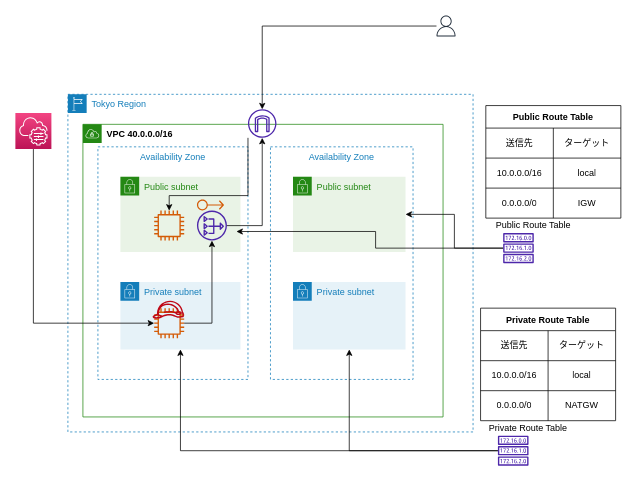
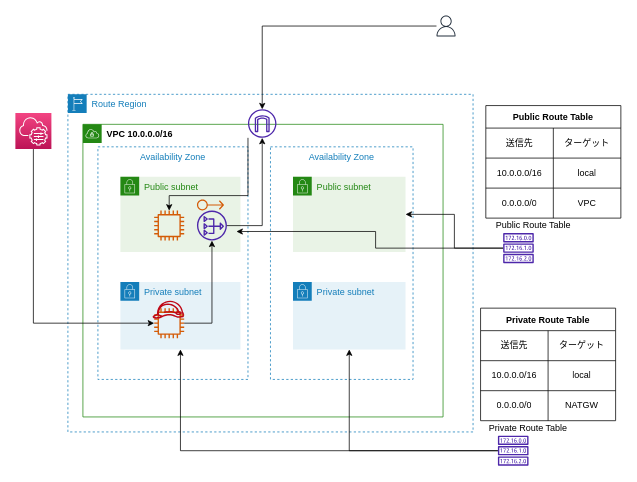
  <mxCell id="0" />
  <mxCell id="1" parent="0" />
- <mxCell id="2" value="Tokyo Region" style="points=[[0,0],[0.25,0],[0.5,0],[0.75,0],[1,0],[1,0.25],[1,0.5],[1,0.75],[1,1],[0.75,1],[0.5,1],[0.25,1],[0,1],[0,0.75],[0,0.5],[0,0.25]];outlineConnect=0;gradientColor=none;html=1;whiteSpace=wrap;fontSize=12;fontStyle=0;container=1;pointerEvents=0;collapsible=0;recursiveResize=0;shape=mxgraph.aws4.group;grIcon=mxgraph.aws4.group_region;strokeColor=#147EBA;fillColor=none;verticalAlign=top;align=left;spacingLeft=30;fontColor=#147EBA;dashed=1;" parent="1" vertex="1"><mxGeometry x="90" y="125" width="540" height="450" as="geometry" /></mxCell>
- <mxCell id="3" value="&lt;b&gt;&lt;font color=&quot;#000000&quot;&gt;VPC 40.0.0.0/16&lt;/font&gt;&lt;/b&gt;" style="points=[[0,0],[0.25,0],[0.5,0],[0.75,0],[1,0],[1,0.25],[1,0.5],[1,0.75],[1,1],[0.75,1],[0.5,1],[0.25,1],[0,1],[0,0.75],[0,0.5],[0,0.25]];outlineConnect=0;gradientColor=none;html=1;whiteSpace=wrap;fontSize=12;fontStyle=0;container=1;pointerEvents=0;collapsible=0;recursiveResize=0;shape=mxgraph.aws4.group;grIcon=mxgraph.aws4.group_vpc;strokeColor=#248814;fillColor=none;verticalAlign=top;align=left;spacingLeft=30;fontColor=#AAB7B8;dashed=0;" parent="2" vertex="1"><mxGeometry x="20" y="40" width="480" height="390" as="geometry" /></mxCell>
+ <mxCell id="2" value="Route Region" style="points=[[0,0],[0.25,0],[0.5,0],[0.75,0],[1,0],[1,0.25],[1,0.5],[1,0.75],[1,1],[0.75,1],[0.5,1],[0.25,1],[0,1],[0,0.75],[0,0.5],[0,0.25]];outlineConnect=0;gradientColor=none;html=1;whiteSpace=wrap;fontSize=12;fontStyle=0;container=1;pointerEvents=0;collapsible=0;recursiveResize=0;shape=mxgraph.aws4.group;grIcon=mxgraph.aws4.group_region;strokeColor=#147EBA;fillColor=none;verticalAlign=top;align=left;spacingLeft=30;fontColor=#147EBA;dashed=1;" parent="1" vertex="1"><mxGeometry x="90" y="125" width="540" height="450" as="geometry" /></mxCell>
+ <mxCell id="3" value="&lt;b&gt;&lt;font color=&quot;#000000&quot;&gt;VPC 10.0.0.0/16&lt;/font&gt;&lt;/b&gt;" style="points=[[0,0],[0.25,0],[0.5,0],[0.75,0],[1,0],[1,0.25],[1,0.5],[1,0.75],[1,1],[0.75,1],[0.5,1],[0.25,1],[0,1],[0,0.75],[0,0.5],[0,0.25]];outlineConnect=0;gradientColor=none;html=1;whiteSpace=wrap;fontSize=12;fontStyle=0;container=1;pointerEvents=0;collapsible=0;recursiveResize=0;shape=mxgraph.aws4.group;grIcon=mxgraph.aws4.group_vpc;strokeColor=#248814;fillColor=none;verticalAlign=top;align=left;spacingLeft=30;fontColor=#AAB7B8;dashed=0;" parent="2" vertex="1"><mxGeometry x="20" y="40" width="480" height="390" as="geometry" /></mxCell>
  <mxCell id="4" value="Availability Zone" style="fillColor=none;strokeColor=#147EBA;dashed=1;verticalAlign=top;fontStyle=0;fontColor=#147EBA;" parent="3" vertex="1"><mxGeometry x="20" y="30" width="200" height="310" as="geometry" /></mxCell>
  <mxCell id="5" value="Availability Zone" style="fillColor=none;strokeColor=#147EBA;dashed=1;verticalAlign=top;fontStyle=0;fontColor=#147EBA;" parent="3" vertex="1"><mxGeometry x="250" y="30" width="190" height="310" as="geometry" /></mxCell>
  <mxCell id="6" value="Public subnet" style="points=[[0,0],[0.25,0],[0.5,0],[0.75,0],[1,0],[1,0.25],[1,0.5],[1,0.75],[1,1],[0.75,1],[0.5,1],[0.25,1],[0,1],[0,0.75],[0,0.5],[0,0.25]];outlineConnect=0;gradientColor=none;html=1;whiteSpace=wrap;fontSize=12;fontStyle=0;container=1;pointerEvents=0;collapsible=0;recursiveResize=0;shape=mxgraph.aws4.group;grIcon=mxgraph.aws4.group_security_group;grStroke=0;strokeColor=#248814;fillColor=#E9F3E6;verticalAlign=top;align=left;spacingLeft=30;fontColor=#248814;dashed=0;" parent="3" vertex="1"><mxGeometry x="50" y="70" width="160" height="100" as="geometry" /></mxCell>
  <mxCell id="7" value="" style="sketch=0;outlineConnect=0;fontColor=#232F3E;gradientColor=none;fillColor=#4D27AA;strokeColor=none;dashed=0;verticalLabelPosition=bottom;verticalAlign=top;align=center;html=1;fontSize=12;fontStyle=0;aspect=fixed;pointerEvents=1;shape=mxgraph.aws4.nat_gateway;" parent="6" vertex="1"><mxGeometry x="102" y="45" width="40" height="40" as="geometry" /></mxCell>
  <mxCell id="8" value="" style="sketch=0;outlineConnect=0;fontColor=#232F3E;gradientColor=none;fillColor=#D45B07;strokeColor=none;dashed=0;verticalLabelPosition=bottom;verticalAlign=top;align=center;html=1;fontSize=12;fontStyle=0;aspect=fixed;pointerEvents=1;shape=mxgraph.aws4.elastic_ip_address;" parent="6" vertex="1"><mxGeometry x="102" y="30" width="36" height="15" as="geometry" /></mxCell>
  <mxCell id="9" value="Public subnet" style="points=[[0,0],[0.25,0],[0.5,0],[0.75,0],[1,0],[1,0.25],[1,0.5],[1,0.75],[1,1],[0.75,1],[0.5,1],[0.25,1],[0,1],[0,0.75],[0,0.5],[0,0.25]];outlineConnect=0;gradientColor=none;html=1;whiteSpace=wrap;fontSize=12;fontStyle=0;container=1;pointerEvents=0;collapsible=0;recursiveResize=0;shape=mxgraph.aws4.group;grIcon=mxgraph.aws4.group_security_group;grStroke=0;strokeColor=#248814;fillColor=#E9F3E6;verticalAlign=top;align=left;spacingLeft=30;fontColor=#248814;dashed=0;" parent="3" vertex="1"><mxGeometry x="280" y="70" width="150" height="100" as="geometry" /></mxCell>
  <mxCell id="10" value="Private subnet" style="points=[[0,0],[0.25,0],[0.5,0],[0.75,0],[1,0],[1,0.25],[1,0.5],[1,0.75],[1,1],[0.75,1],[0.5,1],[0.25,1],[0,1],[0,0.75],[0,0.5],[0,0.25]];outlineConnect=0;gradientColor=none;html=1;whiteSpace=wrap;fontSize=12;fontStyle=0;container=1;pointerEvents=0;collapsible=0;recursiveResize=0;shape=mxgraph.aws4.group;grIcon=mxgraph.aws4.group_security_group;grStroke=0;strokeColor=#147EBA;fillColor=#E6F2F8;verticalAlign=top;align=left;spacingLeft=30;fontColor=#147EBA;dashed=0;" parent="3" vertex="1"><mxGeometry x="50" y="210" width="160" height="90" as="geometry" /></mxCell>
  <mxCell id="11" value="" style="sketch=0;outlineConnect=0;fontColor=#232F3E;gradientColor=none;fillColor=#D45B07;strokeColor=none;dashed=0;verticalLabelPosition=bottom;verticalAlign=top;align=center;html=1;fontSize=12;fontStyle=0;aspect=fixed;pointerEvents=1;shape=mxgraph.aws4.instance2;" parent="10" vertex="1"><mxGeometry x="45" y="35" width="40" height="40" as="geometry" /></mxCell>
  <mxCell id="12" value="" style="sketch=0;outlineConnect=0;fontColor=#232F3E;gradientColor=none;fillColor=#BF0816;strokeColor=none;dashed=0;verticalLabelPosition=bottom;verticalAlign=top;align=center;html=1;fontSize=12;fontStyle=0;aspect=fixed;pointerEvents=1;shape=mxgraph.aws4.role;" parent="10" vertex="1"><mxGeometry x="42.45" y="25" width="42.55" height="24" as="geometry" /></mxCell>
  <mxCell id="13" value="Private subnet" style="points=[[0,0],[0.25,0],[0.5,0],[0.75,0],[1,0],[1,0.25],[1,0.5],[1,0.75],[1,1],[0.75,1],[0.5,1],[0.25,1],[0,1],[0,0.75],[0,0.5],[0,0.25]];outlineConnect=0;gradientColor=none;html=1;whiteSpace=wrap;fontSize=12;fontStyle=0;container=1;pointerEvents=0;collapsible=0;recursiveResize=0;shape=mxgraph.aws4.group;grIcon=mxgraph.aws4.group_security_group;grStroke=0;strokeColor=#147EBA;fillColor=#E6F2F8;verticalAlign=top;align=left;spacingLeft=30;fontColor=#147EBA;dashed=0;" parent="3" vertex="1"><mxGeometry x="280" y="210" width="150" height="90" as="geometry" /></mxCell>
  <mxCell id="14" value="" style="sketch=0;outlineConnect=0;fontColor=#232F3E;gradientColor=none;fillColor=#D45B07;strokeColor=none;dashed=0;verticalLabelPosition=bottom;verticalAlign=top;align=center;html=1;fontSize=12;fontStyle=0;aspect=fixed;pointerEvents=1;shape=mxgraph.aws4.instance2;" parent="3" vertex="1"><mxGeometry x="95" y="115" width="40" height="40" as="geometry" /></mxCell>
  <mxCell id="15" style="edgeStyle=orthogonalEdgeStyle;rounded=0;orthogonalLoop=1;jettySize=auto;html=1;fontColor=#000000;" parent="3" source="16" target="14" edge="1"><mxGeometry relative="1" as="geometry"><Array as="points"><mxPoint x="220" y="95" /><mxPoint x="115" y="95" /></Array></mxGeometry></mxCell>
  <mxCell id="16" value="" style="sketch=0;outlineConnect=0;fontColor=#232F3E;gradientColor=none;fillColor=#4D27AA;strokeColor=none;dashed=0;verticalLabelPosition=bottom;verticalAlign=top;align=center;html=1;fontSize=12;fontStyle=0;aspect=fixed;pointerEvents=1;shape=mxgraph.aws4.internet_gateway;" parent="3" vertex="1"><mxGeometry x="220" y="-20" width="38" height="38" as="geometry" /></mxCell>
  <mxCell id="17" style="edgeStyle=orthogonalEdgeStyle;rounded=0;orthogonalLoop=1;jettySize=auto;html=1;fontColor=#000000;" parent="3" source="11" target="7" edge="1"><mxGeometry relative="1" as="geometry" /></mxCell>
  <mxCell id="18" style="edgeStyle=orthogonalEdgeStyle;rounded=0;orthogonalLoop=1;jettySize=auto;html=1;fontColor=#000000;" parent="3" source="7" target="16" edge="1"><mxGeometry relative="1" as="geometry" /></mxCell>
  <mxCell id="19" style="edgeStyle=orthogonalEdgeStyle;rounded=0;orthogonalLoop=1;jettySize=auto;html=1;entryX=0.923;entryY=0.364;entryDx=0;entryDy=0;entryPerimeter=0;" parent="1" source="21" target="4" edge="1"><mxGeometry relative="1" as="geometry" /></mxCell>
  <mxCell id="20" style="edgeStyle=orthogonalEdgeStyle;rounded=0;orthogonalLoop=1;jettySize=auto;html=1;fontColor=#000000;" parent="1" source="21" target="9" edge="1"><mxGeometry relative="1" as="geometry" /></mxCell>
  <mxCell id="21" value="" style="sketch=0;outlineConnect=0;fontColor=#232F3E;gradientColor=none;fillColor=#4D27AA;strokeColor=none;dashed=0;verticalLabelPosition=bottom;verticalAlign=top;align=center;html=1;fontSize=12;fontStyle=0;aspect=fixed;pointerEvents=1;shape=mxgraph.aws4.route_table;" parent="1" vertex="1"><mxGeometry x="670" y="310" width="41.05" height="40" as="geometry" /></mxCell>
  <mxCell id="22" value="Public Route Table" style="text;html=1;align=center;verticalAlign=middle;resizable=0;points=[];autosize=1;strokeColor=none;fillColor=none;" parent="1" vertex="1"><mxGeometry x="650" y="290" width="120" height="20" as="geometry" /></mxCell>
  <mxCell id="23" value="Public Route Table" style="shape=table;startSize=30;container=1;collapsible=0;childLayout=tableLayout;fontStyle=1;align=center;" parent="1" vertex="1"><mxGeometry x="647" y="140" width="180" height="150" as="geometry" /></mxCell>
  <mxCell id="24" value="" style="shape=tableRow;horizontal=0;startSize=0;swimlaneHead=0;swimlaneBody=0;top=0;left=0;bottom=0;right=0;collapsible=0;dropTarget=0;fillColor=none;points=[[0,0.5],[1,0.5]];portConstraint=eastwest;" parent="23" vertex="1"><mxGeometry y="30" width="180" height="40" as="geometry" /></mxCell>
  <mxCell id="25" value="送信先" style="shape=partialRectangle;html=1;whiteSpace=wrap;connectable=0;fillColor=none;top=0;left=0;bottom=0;right=0;overflow=hidden;" parent="24" vertex="1"><mxGeometry width="90" height="40" as="geometry"><mxRectangle width="90" height="40" as="alternateBounds" /></mxGeometry></mxCell>
  <mxCell id="26" value="ターゲット" style="shape=partialRectangle;html=1;whiteSpace=wrap;connectable=0;fillColor=none;top=0;left=0;bottom=0;right=0;overflow=hidden;" parent="24" vertex="1"><mxGeometry x="90" width="90" height="40" as="geometry"><mxRectangle width="90" height="40" as="alternateBounds" /></mxGeometry></mxCell>
  <mxCell id="27" value="" style="shape=tableRow;horizontal=0;startSize=0;swimlaneHead=0;swimlaneBody=0;top=0;left=0;bottom=0;right=0;collapsible=0;dropTarget=0;fillColor=none;points=[[0,0.5],[1,0.5]];portConstraint=eastwest;" parent="23" vertex="1"><mxGeometry y="70" width="180" height="40" as="geometry" /></mxCell>
  <mxCell id="28" value="10.0.0.0/16" style="shape=partialRectangle;html=1;whiteSpace=wrap;connectable=0;fillColor=none;top=0;left=0;bottom=0;right=0;overflow=hidden;" parent="27" vertex="1"><mxGeometry width="90" height="40" as="geometry"><mxRectangle width="90" height="40" as="alternateBounds" /></mxGeometry></mxCell>
  <mxCell id="29" value="local" style="shape=partialRectangle;html=1;whiteSpace=wrap;connectable=0;fillColor=none;top=0;left=0;bottom=0;right=0;overflow=hidden;" parent="27" vertex="1"><mxGeometry x="90" width="90" height="40" as="geometry"><mxRectangle width="90" height="40" as="alternateBounds" /></mxGeometry></mxCell>
  <mxCell id="30" value="" style="shape=tableRow;horizontal=0;startSize=0;swimlaneHead=0;swimlaneBody=0;top=0;left=0;bottom=0;right=0;collapsible=0;dropTarget=0;fillColor=none;points=[[0,0.5],[1,0.5]];portConstraint=eastwest;" parent="23" vertex="1"><mxGeometry y="110" width="180" height="40" as="geometry" /></mxCell>
  <mxCell id="31" value="0.0.0.0/0" style="shape=partialRectangle;html=1;whiteSpace=wrap;connectable=0;fillColor=none;top=0;left=0;bottom=0;right=0;overflow=hidden;" parent="30" vertex="1"><mxGeometry width="90" height="40" as="geometry"><mxRectangle width="90" height="40" as="alternateBounds" /></mxGeometry></mxCell>
- <mxCell id="32" value="IGW" style="shape=partialRectangle;html=1;whiteSpace=wrap;connectable=0;fillColor=none;top=0;left=0;bottom=0;right=0;overflow=hidden;" parent="30" vertex="1"><mxGeometry x="90" width="90" height="40" as="geometry"><mxRectangle width="90" height="40" as="alternateBounds" /></mxGeometry></mxCell>
+ <mxCell id="32" value="VPC" style="shape=partialRectangle;html=1;whiteSpace=wrap;connectable=0;fillColor=none;top=0;left=0;bottom=0;right=0;overflow=hidden;" parent="30" vertex="1"><mxGeometry x="90" width="90" height="40" as="geometry"><mxRectangle width="90" height="40" as="alternateBounds" /></mxGeometry></mxCell>
  <mxCell id="33" style="edgeStyle=orthogonalEdgeStyle;rounded=0;orthogonalLoop=1;jettySize=auto;html=1;fontColor=#000000;" parent="1" source="34" target="11" edge="1"><mxGeometry relative="1" as="geometry"><Array as="points"><mxPoint x="44" y="430" /></Array></mxGeometry></mxCell>
  <mxCell id="34" value="" style="sketch=0;points=[[0,0,0],[0.25,0,0],[0.5,0,0],[0.75,0,0],[1,0,0],[0,1,0],[0.25,1,0],[0.5,1,0],[0.75,1,0],[1,1,0],[0,0.25,0],[0,0.5,0],[0,0.75,0],[1,0.25,0],[1,0.5,0],[1,0.75,0]];points=[[0,0,0],[0.25,0,0],[0.5,0,0],[0.75,0,0],[1,0,0],[0,1,0],[0.25,1,0],[0.5,1,0],[0.75,1,0],[1,1,0],[0,0.25,0],[0,0.5,0],[0,0.75,0],[1,0.25,0],[1,0.5,0],[1,0.75,0]];outlineConnect=0;fontColor=#232F3E;gradientColor=#F34482;gradientDirection=north;fillColor=#BC1356;strokeColor=#ffffff;dashed=0;verticalLabelPosition=bottom;verticalAlign=top;align=center;html=1;fontSize=12;fontStyle=0;aspect=fixed;shape=mxgraph.aws4.resourceIcon;resIcon=mxgraph.aws4.systems_manager;" parent="1" vertex="1"><mxGeometry x="20" y="150" width="48" height="48" as="geometry" /></mxCell>
  <mxCell id="35" style="edgeStyle=orthogonalEdgeStyle;rounded=0;orthogonalLoop=1;jettySize=auto;html=1;" parent="1" source="36" target="16" edge="1"><mxGeometry relative="1" as="geometry" /></mxCell>
  <mxCell id="36" value="" style="sketch=0;outlineConnect=0;fontColor=#232F3E;gradientColor=none;fillColor=#232F3D;strokeColor=none;dashed=0;verticalLabelPosition=bottom;verticalAlign=top;align=center;html=1;fontSize=12;fontStyle=0;aspect=fixed;pointerEvents=1;shape=mxgraph.aws4.user;" parent="1" vertex="1"><mxGeometry x="580" y="20" width="28" height="28" as="geometry" /></mxCell>
  <mxCell id="37" style="edgeStyle=orthogonalEdgeStyle;rounded=0;orthogonalLoop=1;jettySize=auto;html=1;fontColor=#000000;" parent="1" source="39" target="10" edge="1"><mxGeometry relative="1" as="geometry" /></mxCell>
  <mxCell id="38" style="edgeStyle=orthogonalEdgeStyle;rounded=0;orthogonalLoop=1;jettySize=auto;html=1;fontColor=#000000;" parent="1" source="39" target="13" edge="1"><mxGeometry relative="1" as="geometry" /></mxCell>
  <mxCell id="39" value="" style="sketch=0;outlineConnect=0;fontColor=#232F3E;gradientColor=none;fillColor=#4D27AA;strokeColor=none;dashed=0;verticalLabelPosition=bottom;verticalAlign=top;align=center;html=1;fontSize=12;fontStyle=0;aspect=fixed;pointerEvents=1;shape=mxgraph.aws4.route_table;" parent="1" vertex="1"><mxGeometry x="663" y="580" width="41.05" height="40" as="geometry" /></mxCell>
  <mxCell id="40" value="Private Route Table" style="text;html=1;align=center;verticalAlign=middle;resizable=0;points=[];autosize=1;strokeColor=none;fillColor=none;" parent="1" vertex="1"><mxGeometry x="643" y="560" width="120" height="20" as="geometry" /></mxCell>
  <mxCell id="41" value="Private Route Table" style="shape=table;startSize=30;container=1;collapsible=0;childLayout=tableLayout;fontStyle=1;align=center;" parent="1" vertex="1"><mxGeometry x="640" y="410" width="180" height="150" as="geometry" /></mxCell>
  <mxCell id="42" value="" style="shape=tableRow;horizontal=0;startSize=0;swimlaneHead=0;swimlaneBody=0;top=0;left=0;bottom=0;right=0;collapsible=0;dropTarget=0;fillColor=none;points=[[0,0.5],[1,0.5]];portConstraint=eastwest;" parent="41" vertex="1"><mxGeometry y="30" width="180" height="40" as="geometry" /></mxCell>
  <mxCell id="43" value="送信先" style="shape=partialRectangle;html=1;whiteSpace=wrap;connectable=0;fillColor=none;top=0;left=0;bottom=0;right=0;overflow=hidden;" parent="42" vertex="1"><mxGeometry width="90" height="40" as="geometry"><mxRectangle width="90" height="40" as="alternateBounds" /></mxGeometry></mxCell>
  <mxCell id="44" value="ターゲット" style="shape=partialRectangle;html=1;whiteSpace=wrap;connectable=0;fillColor=none;top=0;left=0;bottom=0;right=0;overflow=hidden;" parent="42" vertex="1"><mxGeometry x="90" width="90" height="40" as="geometry"><mxRectangle width="90" height="40" as="alternateBounds" /></mxGeometry></mxCell>
  <mxCell id="45" value="" style="shape=tableRow;horizontal=0;startSize=0;swimlaneHead=0;swimlaneBody=0;top=0;left=0;bottom=0;right=0;collapsible=0;dropTarget=0;fillColor=none;points=[[0,0.5],[1,0.5]];portConstraint=eastwest;" parent="41" vertex="1"><mxGeometry y="70" width="180" height="40" as="geometry" /></mxCell>
  <mxCell id="46" value="10.0.0.0/16" style="shape=partialRectangle;html=1;whiteSpace=wrap;connectable=0;fillColor=none;top=0;left=0;bottom=0;right=0;overflow=hidden;" parent="45" vertex="1"><mxGeometry width="90" height="40" as="geometry"><mxRectangle width="90" height="40" as="alternateBounds" /></mxGeometry></mxCell>
  <mxCell id="47" value="local" style="shape=partialRectangle;html=1;whiteSpace=wrap;connectable=0;fillColor=none;top=0;left=0;bottom=0;right=0;overflow=hidden;" parent="45" vertex="1"><mxGeometry x="90" width="90" height="40" as="geometry"><mxRectangle width="90" height="40" as="alternateBounds" /></mxGeometry></mxCell>
  <mxCell id="48" value="" style="shape=tableRow;horizontal=0;startSize=0;swimlaneHead=0;swimlaneBody=0;top=0;left=0;bottom=0;right=0;collapsible=0;dropTarget=0;fillColor=none;points=[[0,0.5],[1,0.5]];portConstraint=eastwest;" parent="41" vertex="1"><mxGeometry y="110" width="180" height="40" as="geometry" /></mxCell>
  <mxCell id="49" value="0.0.0.0/0" style="shape=partialRectangle;html=1;whiteSpace=wrap;connectable=0;fillColor=none;top=0;left=0;bottom=0;right=0;overflow=hidden;" parent="48" vertex="1"><mxGeometry width="90" height="40" as="geometry"><mxRectangle width="90" height="40" as="alternateBounds" /></mxGeometry></mxCell>
  <mxCell id="50" value="NATGW" style="shape=partialRectangle;html=1;whiteSpace=wrap;connectable=0;fillColor=none;top=0;left=0;bottom=0;right=0;overflow=hidden;" parent="48" vertex="1"><mxGeometry x="90" width="90" height="40" as="geometry"><mxRectangle width="90" height="40" as="alternateBounds" /></mxGeometry></mxCell>
